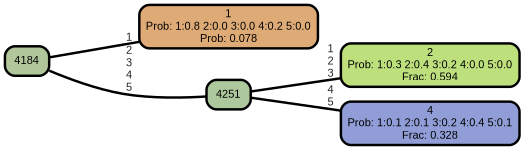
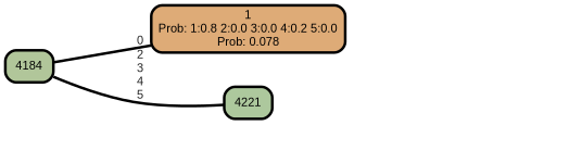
  graph {
    fontname="Liberation Sans"
    rankdir=LR
    ranksep="0 equally"
    splines=straight
    node [color=black fontcolor=black fontname="Liberation Sans" penwidth=3 shape=box style="filled, rounded"]
    edge [color=black fontcolor=grey14 fontname="Liberation Sans" fontweight=bold penwidth=3]
    n1 [fillcolor="#deab77" label="1\nProb: 1:0.8 2:0.0 3:0.0 4:0.2 5:0.0\nProb: 0.078"]
    n2 [fillcolor="#b1c69a" label=4184]
-   n3 [fillcolor="#adc89d" label=4251]
-   n4 [fillcolor="#bde07d" label="2\nProb: 1:0.3 2:0.4 3:0.2 4:0.0 5:0.0\nFrac: 0.594"]
-   n5 [fillcolor="#909dd6" label="4\nProb: 1:0.1 2:0.1 3:0.2 4:0.4 5:0.1\nFrac: 0.328"]
+   n3 [fillcolor="#adc89d" label=4221]
    subgraph sub_1 {
      rank=same
    }
-   n2 -- n1 [label=" 1"]
+   n2 -- n1 [label=" 0"]
    n2 -- n3 [label=" 2\n 3\n 4\n 5"]
-   n3 -- n4 [label=" 1\n 2\n 3"]
-   n3 -- n5 [label=" 4\n 5"]
  }
